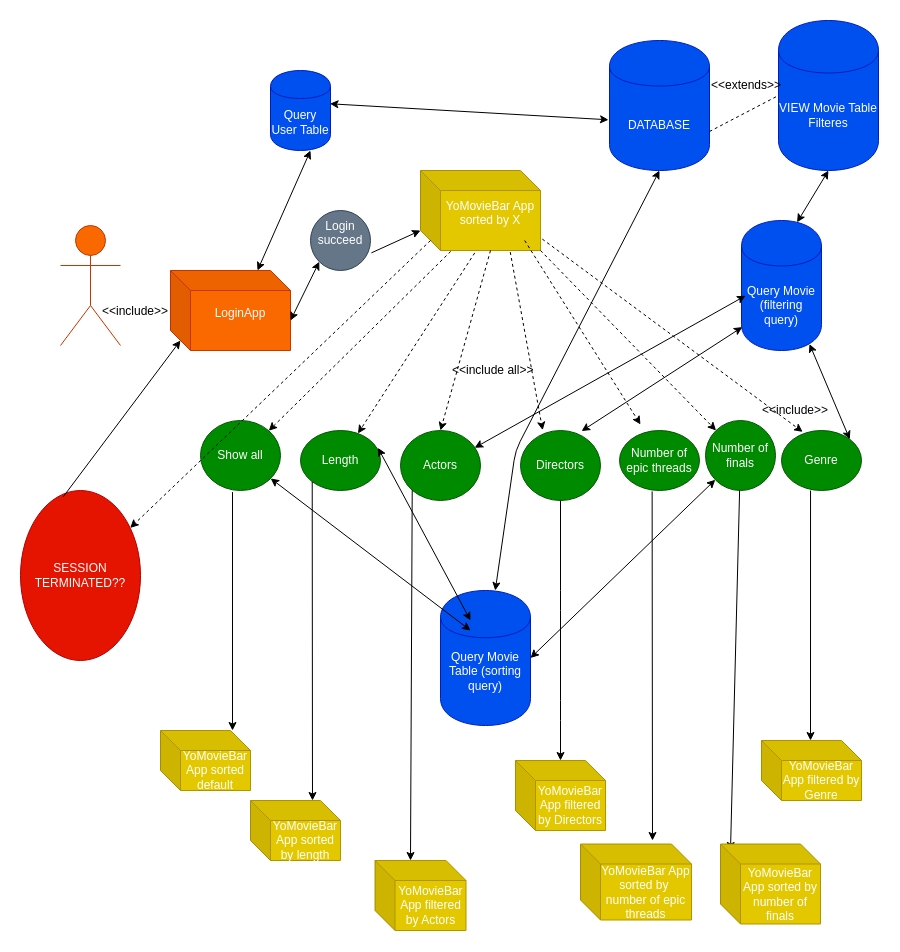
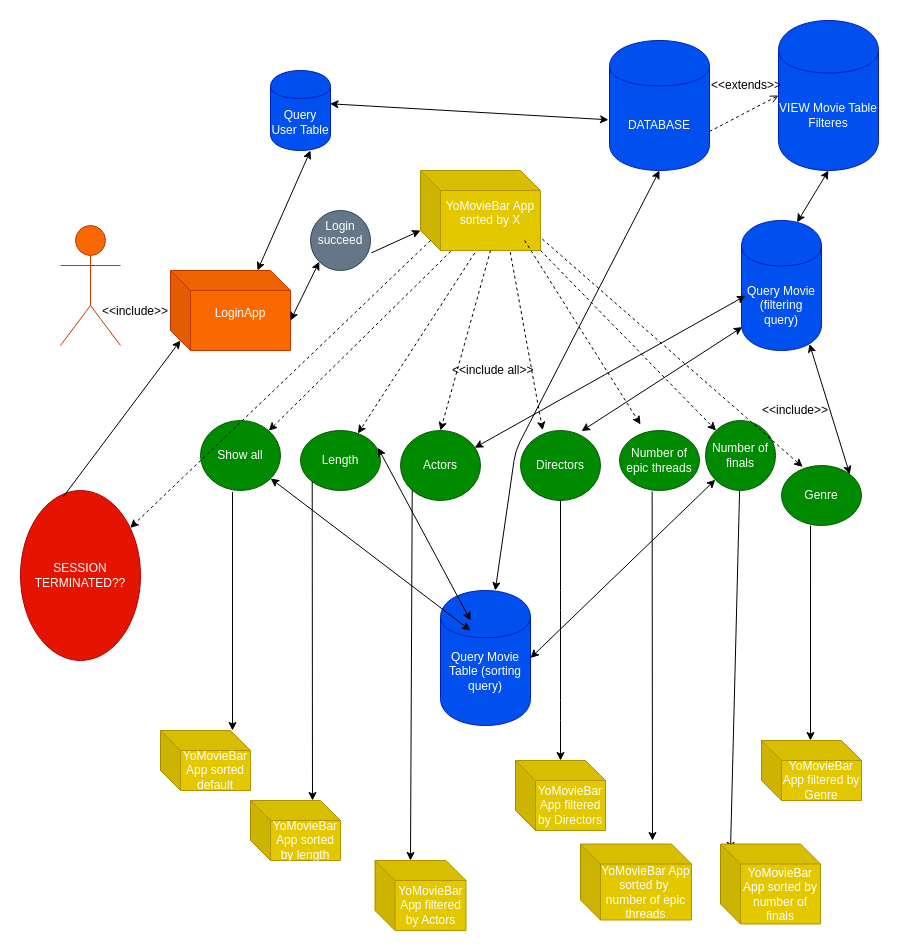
  <mxCell id="0" />
  <mxCell id="1" parent="0" />
  <mxCell id="2" value="Actor" style="shape=umlActor;verticalLabelPosition=bottom;labelBackgroundColor=#ffffff;verticalAlign=top;html=1;outlineConnect=0;fillColor=#fa6800;strokeColor=#C73500;fontColor=#ffffff;" vertex="1" parent="1"><mxGeometry x="60" y="225" width="60" height="120" as="geometry" /></mxCell>
  <mxCell id="3" value="LoginApp&lt;br&gt;&lt;br&gt;" style="shape=cube;whiteSpace=wrap;html=1;boundedLbl=1;backgroundOutline=1;darkOpacity=0.05;darkOpacity2=0.1;fillColor=#fa6800;strokeColor=#C73500;fontColor=#ffffff;" vertex="1" parent="1"><mxGeometry x="170" y="270" width="120" height="80" as="geometry" /></mxCell>
  <mxCell id="4" value="&amp;lt;&amp;lt;include&amp;gt;&amp;gt;&lt;br&gt;&lt;br&gt;" style="text;html=1;resizable=0;points=[];autosize=1;align=left;verticalAlign=top;spacingTop=-4;" vertex="1" parent="1"><mxGeometry x="100" y="301" width="80" height="30" as="geometry" /></mxCell>
  <mxCell id="5" value="Login succeed&lt;br&gt;&lt;br&gt;" style="ellipse;whiteSpace=wrap;html=1;aspect=fixed;fillColor=#647687;strokeColor=#314354;fontColor=#ffffff;" vertex="1" parent="1"><mxGeometry x="310" y="210" width="60" height="60" as="geometry" /></mxCell>
  <mxCell id="6" value="" style="endArrow=classic;startArrow=classic;html=1;exitX=0;exitY=0;exitDx=120;exitDy=50;exitPerimeter=0;entryX=0;entryY=1;entryDx=0;entryDy=0;" edge="1" parent="1" source="3" target="5"><mxGeometry width="50" height="50" relative="1" as="geometry"><mxPoint x="320" y="320" as="sourcePoint" /><mxPoint x="340" y="290" as="targetPoint" /></mxGeometry></mxCell>
  <mxCell id="7" value="" style="endArrow=classic;html=1;entryX=0;entryY=0;entryDx=0;entryDy=60;entryPerimeter=0;exitX=1.015;exitY=0.706;exitDx=0;exitDy=0;exitPerimeter=0;" edge="1" parent="1" source="5" target="12"><mxGeometry width="50" height="50" relative="1" as="geometry"><mxPoint x="390" y="270" as="sourcePoint" /><mxPoint x="420" y="240" as="targetPoint" /></mxGeometry></mxCell>
  <mxCell id="8" value="Query User Table" style="shape=cylinder;whiteSpace=wrap;html=1;boundedLbl=1;backgroundOutline=1;fillColor=#0050ef;strokeColor=#001DBC;fontColor=#ffffff;" vertex="1" parent="1"><mxGeometry x="270" y="70" width="60" height="80" as="geometry" /></mxCell>
  <mxCell id="9" value="" style="endArrow=classic;startArrow=classic;html=1;" edge="1" parent="1"><mxGeometry width="50" height="50" relative="1" as="geometry"><mxPoint x="257" y="270" as="sourcePoint" /><mxPoint x="310" y="150" as="targetPoint" /></mxGeometry></mxCell>
  <mxCell id="10" value="" style="endArrow=classic;startArrow=classic;html=1;exitX=0.991;exitY=0.416;exitDx=0;exitDy=0;exitPerimeter=0;entryX=-0.01;entryY=0.61;entryDx=0;entryDy=0;entryPerimeter=0;" edge="1" parent="1" source="8" target="11"><mxGeometry width="50" height="50" relative="1" as="geometry"><mxPoint x="660" y="50" as="sourcePoint" /><mxPoint x="440" y="80" as="targetPoint" /></mxGeometry></mxCell>
  <mxCell id="11" value="DATABASE" style="shape=cylinder;whiteSpace=wrap;html=1;boundedLbl=1;backgroundOutline=1;fillColor=#0050ef;strokeColor=#001DBC;fontColor=#ffffff;" vertex="1" parent="1"><mxGeometry x="609" y="40" width="100" height="130" as="geometry" /></mxCell>
  <mxCell id="12" value="YoMovieBar App&lt;br&gt;sorted by X&lt;br&gt;&lt;br&gt;" style="shape=cube;whiteSpace=wrap;html=1;boundedLbl=1;backgroundOutline=1;darkOpacity=0.05;darkOpacity2=0.1;fillColor=#e3c800;strokeColor=#B09500;fontColor=#ffffff;" vertex="1" parent="1"><mxGeometry x="420" y="170" width="120" height="80" as="geometry" /></mxCell>
  <mxCell id="13" value="Length" style="ellipse;whiteSpace=wrap;html=1;fillColor=#008a00;strokeColor=#005700;fontColor=#ffffff;" vertex="1" parent="1"><mxGeometry x="300" y="430" width="80" height="60" as="geometry" /></mxCell>
  <mxCell id="14" value="Actors" style="ellipse;whiteSpace=wrap;html=1;fillColor=#008a00;strokeColor=#005700;fontColor=#ffffff;" vertex="1" parent="1"><mxGeometry x="400" y="430" width="80" height="70" as="geometry" /></mxCell>
  <mxCell id="15" value="Directors" style="ellipse;whiteSpace=wrap;html=1;fillColor=#008a00;strokeColor=#005700;fontColor=#ffffff;" vertex="1" parent="1"><mxGeometry x="520" y="430" width="80" height="70" as="geometry" /></mxCell>
  <mxCell id="16" value="Number of epic threads" style="ellipse;whiteSpace=wrap;html=1;fillColor=#008a00;strokeColor=#005700;fontColor=#ffffff;" vertex="1" parent="1"><mxGeometry x="619" y="430" width="80" height="60" as="geometry" /></mxCell>
  <mxCell id="17" value="Number of finals" style="ellipse;whiteSpace=wrap;html=1;fillColor=#008a00;strokeColor=#005700;fontColor=#ffffff;" vertex="1" parent="1"><mxGeometry x="705" y="420" width="70" height="70" as="geometry" /></mxCell>
- <mxCell id="18" value="Genre" style="ellipse;whiteSpace=wrap;html=1;fillColor=#008a00;strokeColor=#005700;fontColor=#ffffff;" vertex="1" parent="1"><mxGeometry x="781" y="430" width="80" height="60" as="geometry" /></mxCell>
+ <mxCell id="18" value="Genre" style="ellipse;whiteSpace=wrap;html=1;fillColor=#008a00;strokeColor=#005700;fontColor=#ffffff;" vertex="1" parent="1"><mxGeometry x="781" y="465" width="80" height="60" as="geometry" /></mxCell>
  <mxCell id="19" value="Show all" style="ellipse;whiteSpace=wrap;html=1;fillColor=#008a00;strokeColor=#005700;fontColor=#ffffff;" vertex="1" parent="1"><mxGeometry x="200" y="420" width="80" height="70" as="geometry" /></mxCell>
  <mxCell id="20" value="Query Movie Table (sorting query)&lt;br&gt;&lt;br&gt;" style="shape=cylinder;whiteSpace=wrap;html=1;boundedLbl=1;backgroundOutline=1;fillColor=#0050ef;strokeColor=#001DBC;fontColor=#ffffff;" vertex="1" parent="1"><mxGeometry x="440" y="590" width="90" height="135" as="geometry" /></mxCell>
  <mxCell id="21" value="" style="endArrow=classic;html=1;exitX=0.252;exitY=1.011;exitDx=0;exitDy=0;exitPerimeter=0;entryX=1;entryY=0;entryDx=0;entryDy=0;dashed=1;" edge="1" parent="1" source="12" target="19"><mxGeometry width="50" height="50" relative="1" as="geometry"><mxPoint x="435" y="340" as="sourcePoint" /><mxPoint x="465" y="310" as="targetPoint" /></mxGeometry></mxCell>
  <mxCell id="22" value="" style="endArrow=classic;html=1;exitX=0.452;exitY=1.03;exitDx=0;exitDy=0;exitPerimeter=0;dashed=1;" edge="1" parent="1" source="12" target="13"><mxGeometry width="50" height="50" relative="1" as="geometry"><mxPoint x="410" y="505" as="sourcePoint" /><mxPoint x="460" y="455" as="targetPoint" /></mxGeometry></mxCell>
  <mxCell id="23" value="" style="endArrow=classic;html=1;exitX=0;exitY=0;exitDx=70;exitDy=80;exitPerimeter=0;entryX=0.5;entryY=0;entryDx=0;entryDy=0;dashed=1;" edge="1" parent="1" source="12" target="14"><mxGeometry width="50" height="50" relative="1" as="geometry"><mxPoint x="480" y="335" as="sourcePoint" /><mxPoint x="530" y="285" as="targetPoint" /></mxGeometry></mxCell>
  <mxCell id="24" value="" style="endArrow=classic;html=1;exitX=0.748;exitY=1.02;exitDx=0;exitDy=0;exitPerimeter=0;entryX=0.277;entryY=-0.005;entryDx=0;entryDy=0;entryPerimeter=0;dashed=1;" edge="1" parent="1" source="12" target="15"><mxGeometry width="50" height="50" relative="1" as="geometry"><mxPoint x="520" y="340" as="sourcePoint" /><mxPoint x="570" y="299.955" as="targetPoint" /></mxGeometry></mxCell>
  <mxCell id="25" value="" style="endArrow=classic;html=1;entryX=0.261;entryY=0.068;entryDx=0;entryDy=0;entryPerimeter=0;dashed=1;" edge="1" parent="1"><mxGeometry width="50" height="50" relative="1" as="geometry"><mxPoint x="524.179" y="240" as="sourcePoint" /><mxPoint x="640" y="424" as="targetPoint" /><Array as="points" /></mxGeometry></mxCell>
  <mxCell id="26" value="" style="endArrow=classic;html=1;exitX=1;exitY=1;exitDx=0;exitDy=0;exitPerimeter=0;dashed=1;" edge="1" parent="1" source="12" target="17"><mxGeometry width="50" height="50" relative="1" as="geometry"><mxPoint x="630" y="325" as="sourcePoint" /><mxPoint x="680" y="275" as="targetPoint" /></mxGeometry></mxCell>
  <mxCell id="27" value="" style="endArrow=classic;html=1;exitX=1.015;exitY=0.857;exitDx=0;exitDy=0;exitPerimeter=0;entryX=0.264;entryY=0.023;entryDx=0;entryDy=0;entryPerimeter=0;dashed=1;" edge="1" parent="1" source="12" target="18"><mxGeometry width="50" height="50" relative="1" as="geometry"><mxPoint x="670" y="335.227" as="sourcePoint" /><mxPoint x="720" y="285" as="targetPoint" /></mxGeometry></mxCell>
  <mxCell id="28" value="" style="endArrow=classic;startArrow=classic;html=1;exitX=0.5;exitY=1;exitDx=0;exitDy=0;" edge="1" parent="1" source="11" target="20"><mxGeometry width="50" height="50" relative="1" as="geometry"><mxPoint x="590" y="110" as="sourcePoint" /><mxPoint x="680" y="80" as="targetPoint" /><Array as="points"><mxPoint x="515" y="450" /></Array></mxGeometry></mxCell>
  <mxCell id="29" value="&amp;lt;&amp;lt;include all&amp;gt;&amp;gt;" style="text;html=1;resizable=0;points=[];autosize=1;align=left;verticalAlign=top;spacingTop=-4;" vertex="1" parent="1"><mxGeometry x="450" y="360" width="100" height="20" as="geometry" /></mxCell>
  <mxCell id="30" value="&amp;lt;&amp;lt;include&amp;gt;&amp;gt;" style="text;html=1;resizable=0;points=[];autosize=1;align=left;verticalAlign=top;spacingTop=-4;" vertex="1" parent="1"><mxGeometry x="760" y="400" width="80" height="20" as="geometry" /></mxCell>
  <mxCell id="31" value="" style="endArrow=classic;html=1;dashed=1;exitX=0;exitY=0;exitDx=10;exitDy=70;exitPerimeter=0;" edge="1" parent="1" source="12" target="32"><mxGeometry width="50" height="50" relative="1" as="geometry"><mxPoint x="60" y="640" as="sourcePoint" /><mxPoint x="100" y="510" as="targetPoint" /></mxGeometry></mxCell>
  <mxCell id="32" value="SESSION TERMINATED??" style="ellipse;whiteSpace=wrap;html=1;aspect=fixed;fillColor=#e51400;strokeColor=#B20000;fontColor=#ffffff;" vertex="1" parent="1"><mxGeometry x="20" y="490" width="120" height="170" as="geometry" /></mxCell>
  <mxCell id="33" value="" style="endArrow=classic;html=1;exitX=0.355;exitY=0.038;exitDx=0;exitDy=0;exitPerimeter=0;entryX=0;entryY=0;entryDx=10;entryDy=70;entryPerimeter=0;" edge="1" parent="1" source="32" target="3"><mxGeometry width="50" height="50" relative="1" as="geometry"><mxPoint x="50" y="485" as="sourcePoint" /><mxPoint x="180" y="350" as="targetPoint" /></mxGeometry></mxCell>
  <mxCell id="34" value="" style="endArrow=classic;startArrow=classic;html=1;" edge="1" parent="1" source="19"><mxGeometry width="50" height="50" relative="1" as="geometry"><mxPoint x="20" y="680" as="sourcePoint" /><mxPoint x="470" y="630" as="targetPoint" /></mxGeometry></mxCell>
  <mxCell id="35" value="" style="endArrow=classic;startArrow=classic;html=1;exitX=0.968;exitY=0.288;exitDx=0;exitDy=0;exitPerimeter=0;" edge="1" parent="1" source="13"><mxGeometry width="50" height="50" relative="1" as="geometry"><mxPoint x="20" y="760" as="sourcePoint" /><mxPoint x="470" y="620" as="targetPoint" /></mxGeometry></mxCell>
  <mxCell id="36" value="" style="endArrow=classic;startArrow=classic;html=1;entryX=1;entryY=0.5;entryDx=0;entryDy=0;" edge="1" parent="1" source="17" target="20"><mxGeometry width="50" height="50" relative="1" as="geometry"><mxPoint x="20" y="1080" as="sourcePoint" /><mxPoint x="70" y="1030" as="targetPoint" /></mxGeometry></mxCell>
  <mxCell id="37" value="" style="endArrow=classic;html=1;exitX=0.4;exitY=1.023;exitDx=0;exitDy=0;exitPerimeter=0;" edge="1" parent="1" source="19"><mxGeometry width="50" height="50" relative="1" as="geometry"><mxPoint x="20" y="800" as="sourcePoint" /><mxPoint x="232" y="730" as="targetPoint" /></mxGeometry></mxCell>
  <mxCell id="38" value="" style="endArrow=classic;html=1;exitX=0;exitY=1;exitDx=0;exitDy=0;" edge="1" parent="1" source="13"><mxGeometry width="50" height="50" relative="1" as="geometry"><mxPoint x="20" y="880" as="sourcePoint" /><mxPoint x="312" y="800" as="targetPoint" /></mxGeometry></mxCell>
  <mxCell id="39" value="" style="endArrow=classic;html=1;exitX=0;exitY=1;exitDx=0;exitDy=0;entryX=0;entryY=0;entryDx=35.5;entryDy=0;entryPerimeter=0;" edge="1" parent="1" source="14" target="49"><mxGeometry width="50" height="50" relative="1" as="geometry"><mxPoint x="20" y="960" as="sourcePoint" /><mxPoint x="412" y="900" as="targetPoint" /></mxGeometry></mxCell>
  <mxCell id="40" value="" style="endArrow=classic;html=1;exitX=0.5;exitY=1;exitDx=0;exitDy=0;" edge="1" parent="1" source="15"><mxGeometry width="50" height="50" relative="1" as="geometry"><mxPoint x="20" y="1040" as="sourcePoint" /><mxPoint x="560" y="760" as="targetPoint" /><Array as="points"><mxPoint x="560" y="600" /><mxPoint x="560" y="710" /></Array></mxGeometry></mxCell>
  <mxCell id="41" value="" style="endArrow=classic;html=1;exitX=0.408;exitY=1.015;exitDx=0;exitDy=0;exitPerimeter=0;" edge="1" parent="1" source="16"><mxGeometry width="50" height="50" relative="1" as="geometry"><mxPoint x="20" y="1120" as="sourcePoint" /><mxPoint x="652" y="840" as="targetPoint" /></mxGeometry></mxCell>
  <mxCell id="42" value="" style="endArrow=classic;html=1;" edge="1" parent="1" source="17"><mxGeometry width="50" height="50" relative="1" as="geometry"><mxPoint x="20" y="1200" as="sourcePoint" /><mxPoint x="730" y="850" as="targetPoint" /></mxGeometry></mxCell>
  <mxCell id="43" value="" style="endArrow=classic;html=1;exitX=0.363;exitY=1;exitDx=0;exitDy=0;exitPerimeter=0;" edge="1" parent="1" source="18"><mxGeometry width="50" height="50" relative="1" as="geometry"><mxPoint x="20" y="1280" as="sourcePoint" /><mxPoint x="810" y="740" as="targetPoint" /></mxGeometry></mxCell>
  <mxCell id="44" value="YoMovieBar App sorted default" style="shape=cube;whiteSpace=wrap;html=1;boundedLbl=1;backgroundOutline=1;darkOpacity=0.05;darkOpacity2=0.1;fillColor=#e3c800;strokeColor=#B09500;fontColor=#ffffff;" vertex="1" parent="1"><mxGeometry x="160" y="730" width="90" height="60" as="geometry" /></mxCell>
  <mxCell id="45" value="&lt;span&gt;YoMovieBar App sorted by number of finals&lt;/span&gt;" style="shape=cube;whiteSpace=wrap;html=1;boundedLbl=1;backgroundOutline=1;darkOpacity=0.05;darkOpacity2=0.1;fillColor=#e3c800;strokeColor=#B09500;fontColor=#ffffff;" vertex="1" parent="1"><mxGeometry x="720" y="843.5" width="100" height="80" as="geometry" /></mxCell>
  <mxCell id="46" value="&lt;span&gt;YoMovieBar App sorted by length&lt;/span&gt;" style="shape=cube;whiteSpace=wrap;html=1;boundedLbl=1;backgroundOutline=1;darkOpacity=0.05;darkOpacity2=0.1;fillColor=#e3c800;strokeColor=#B09500;fontColor=#ffffff;" vertex="1" parent="1"><mxGeometry x="250" y="800" width="90" height="60" as="geometry" /></mxCell>
  <mxCell id="47" value="&lt;span&gt;YoMovieBar App sorted by&amp;nbsp; number of epic threads&lt;/span&gt;" style="shape=cube;whiteSpace=wrap;html=1;boundedLbl=1;backgroundOutline=1;darkOpacity=0.05;darkOpacity2=0.1;fillColor=#e3c800;strokeColor=#B09500;fontColor=#ffffff;" vertex="1" parent="1"><mxGeometry x="580" y="843.5" width="111" height="76" as="geometry" /></mxCell>
  <mxCell id="48" value="&lt;span&gt;YoMovieBar App filtered by Directors&lt;/span&gt;" style="shape=cube;whiteSpace=wrap;html=1;boundedLbl=1;backgroundOutline=1;darkOpacity=0.05;darkOpacity2=0.1;fillColor=#e3c800;strokeColor=#B09500;fontColor=#ffffff;" vertex="1" parent="1"><mxGeometry x="515" y="760" width="90" height="70" as="geometry" /></mxCell>
  <mxCell id="49" value="&lt;span&gt;YoMovieBar App filtered by Actors&lt;/span&gt;" style="shape=cube;whiteSpace=wrap;html=1;boundedLbl=1;backgroundOutline=1;darkOpacity=0.05;darkOpacity2=0.1;fillColor=#e3c800;strokeColor=#B09500;fontColor=#ffffff;" vertex="1" parent="1"><mxGeometry x="374.5" y="860" width="91" height="70" as="geometry" /></mxCell>
  <mxCell id="50" value="&lt;span&gt;YoMovieBar App filtered by Genre&lt;/span&gt;" style="shape=cube;whiteSpace=wrap;html=1;boundedLbl=1;backgroundOutline=1;darkOpacity=0.05;darkOpacity2=0.1;fillColor=#e3c800;strokeColor=#B09500;fontColor=#ffffff;" vertex="1" parent="1"><mxGeometry x="761" y="740" width="100" height="60" as="geometry" /></mxCell>
  <mxCell id="51" value="Query Movie (filtering query)" style="shape=cylinder;whiteSpace=wrap;html=1;boundedLbl=1;backgroundOutline=1;fillColor=#0050ef;strokeColor=#001DBC;fontColor=#ffffff;" vertex="1" parent="1"><mxGeometry x="741" y="220" width="80" height="130" as="geometry" /></mxCell>
  <mxCell id="52" value="" style="endArrow=classic;startArrow=classic;html=1;exitX=0.927;exitY=0.247;exitDx=0;exitDy=0;exitPerimeter=0;" edge="1" parent="1" source="14"><mxGeometry width="50" height="50" relative="1" as="geometry"><mxPoint x="695" y="345" as="sourcePoint" /><mxPoint x="745" y="295.227" as="targetPoint" /></mxGeometry></mxCell>
  <mxCell id="53" value="" style="endArrow=classic;startArrow=classic;html=1;entryX=0.01;entryY=0.82;entryDx=0;entryDy=0;entryPerimeter=0;exitX=0.764;exitY=0.008;exitDx=0;exitDy=0;exitPerimeter=0;" edge="1" parent="1" source="15" target="51"><mxGeometry width="50" height="50" relative="1" as="geometry"><mxPoint x="580" y="440" as="sourcePoint" /><mxPoint x="760" y="319.773" as="targetPoint" /></mxGeometry></mxCell>
  <mxCell id="54" value="" style="endArrow=classic;startArrow=classic;html=1;entryX=0.85;entryY=0.95;entryDx=0;entryDy=0;entryPerimeter=0;exitX=1;exitY=0;exitDx=0;exitDy=0;" edge="1" parent="1" source="18" target="51"><mxGeometry width="50" height="50" relative="1" as="geometry"><mxPoint x="796" y="390" as="sourcePoint" /><mxPoint x="840" y="340" as="targetPoint" /></mxGeometry></mxCell>
  <mxCell id="55" value="VIEW Movie Table Filteres" style="shape=cylinder;whiteSpace=wrap;html=1;boundedLbl=1;backgroundOutline=1;fillColor=#0050ef;strokeColor=#001DBC;fontColor=#ffffff;" vertex="1" parent="1"><mxGeometry x="778" y="20" width="100" height="150" as="geometry" /></mxCell>
  <mxCell id="56" value="" style="endArrow=classic;startArrow=classic;html=1;exitX=0.695;exitY=0.014;exitDx=0;exitDy=0;exitPerimeter=0;entryX=0.5;entryY=1;entryDx=0;entryDy=0;" edge="1" parent="1" source="51" target="55"><mxGeometry width="50" height="50" relative="1" as="geometry"><mxPoint x="786" y="225.078" as="sourcePoint" /><mxPoint x="836" y="175.078" as="targetPoint" /></mxGeometry></mxCell>
- <mxCell id="57" value="" style="endArrow=none;dashed=1;html=1;exitX=1;exitY=0.7;exitDx=0;exitDy=0;entryX=0;entryY=0.5;entryDx=0;entryDy=0;" edge="1" parent="1" source="11" target="55"><mxGeometry width="50" height="50" relative="1" as="geometry"><mxPoint x="719" y="130" as="sourcePoint" /><mxPoint x="768.5" y="80.11" as="targetPoint" /></mxGeometry></mxCell>
+ <mxCell id="57" value="" style="endArrow=open;dashed=1;html=1;exitX=1;exitY=0.7;exitDx=0;exitDy=0;entryX=0;entryY=0.5;entryDx=0;entryDy=0;" edge="1" parent="1" source="11" target="55"><mxGeometry width="50" height="50" relative="1" as="geometry"><mxPoint x="719" y="130" as="sourcePoint" /><mxPoint x="768.5" y="80.11" as="targetPoint" /></mxGeometry></mxCell>
  <mxCell id="58" value="&amp;lt;&amp;lt;extends&amp;gt;&amp;gt;" style="text;html=1;resizable=0;points=[];autosize=1;align=left;verticalAlign=top;spacingTop=-4;" vertex="1" parent="1"><mxGeometry x="709" y="75" width="90" height="20" as="geometry" /></mxCell>
